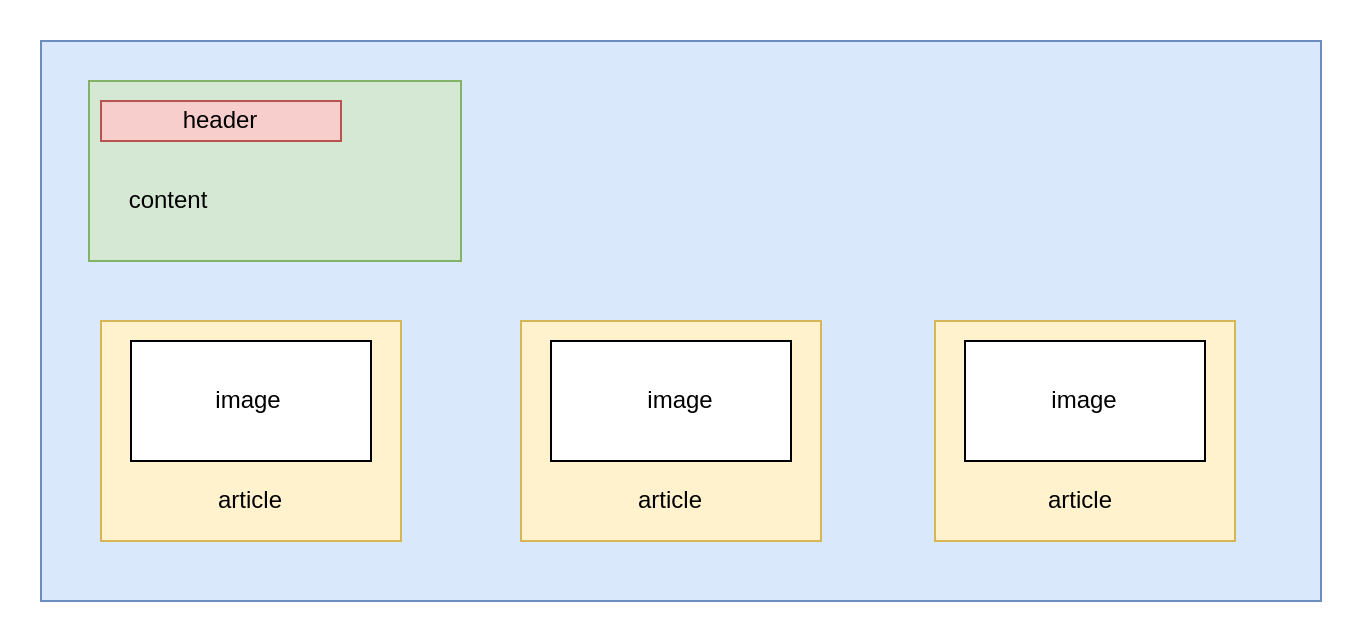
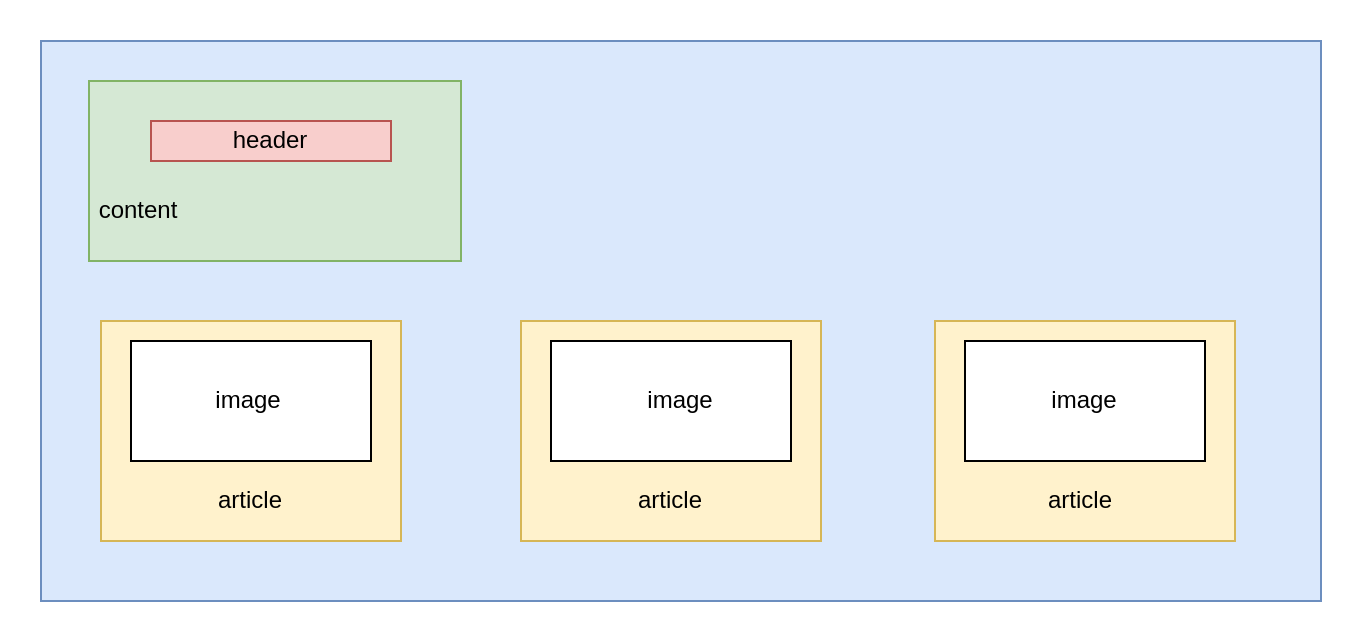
  <mxCell id="0" />
  <mxCell id="1" parent="0" />
  <mxCell id="2" value="" style="rounded=0;whiteSpace=wrap;html=1;fillColor=#dae8fc;strokeColor=#6c8ebf;" vertex="1" parent="1"><mxGeometry x="20" y="20" width="640" height="280" as="geometry" /></mxCell>
  <mxCell id="3" value="" style="rounded=0;whiteSpace=wrap;html=1;fillColor=#fff2cc;strokeColor=#d6b656;" vertex="1" parent="1"><mxGeometry x="50" y="160" width="150" height="110" as="geometry" /></mxCell>
  <mxCell id="4" value="&lt;br&gt;&lt;br&gt;&lt;div style=&quot;text-align: left&quot;&gt;&lt;br&gt;&lt;/div&gt;" style="rounded=0;whiteSpace=wrap;html=1;fillColor=#d5e8d4;strokeColor=#82b366;" vertex="1" parent="1"><mxGeometry x="44" y="40" width="186" height="90" as="geometry" /></mxCell>
- <mxCell id="5" value="header" style="rounded=0;whiteSpace=wrap;html=1;fillColor=#f8cecc;strokeColor=#b85450;" vertex="1" parent="1"><mxGeometry x="50" y="50" width="120" height="20" as="geometry" /></mxCell>
- <mxCell id="6" value="content" style="text;html=1;strokeColor=none;fillColor=none;align=center;verticalAlign=middle;whiteSpace=wrap;rounded=0;" vertex="1" parent="1"><mxGeometry x="64" y="90" width="40" height="20" as="geometry" /></mxCell>
+ <mxCell id="5" value="header" style="rounded=0;whiteSpace=wrap;html=1;fillColor=#f8cecc;strokeColor=#b85450;" vertex="1" parent="1"><mxGeometry x="75" y="60" width="120" height="20" as="geometry" /></mxCell>
+ <mxCell id="6" value="content" style="text;html=1;strokeColor=none;fillColor=none;align=center;verticalAlign=middle;whiteSpace=wrap;rounded=0;" vertex="1" parent="1"><mxGeometry x="49" y="95" width="40" height="20" as="geometry" /></mxCell>
  <mxCell id="7" value="" style="rounded=0;whiteSpace=wrap;html=1;" vertex="1" parent="1"><mxGeometry x="65" y="170" width="120" height="60" as="geometry" /></mxCell>
  <mxCell id="8" value="" style="rounded=0;whiteSpace=wrap;html=1;fillColor=#fff2cc;strokeColor=#d6b656;" vertex="1" parent="1"><mxGeometry x="260" y="160" width="150" height="110" as="geometry" /></mxCell>
  <mxCell id="9" value="" style="rounded=0;whiteSpace=wrap;html=1;fillColor=#fff2cc;strokeColor=#d6b656;" vertex="1" parent="1"><mxGeometry x="467" y="160" width="150" height="110" as="geometry" /></mxCell>
  <mxCell id="10" value="image" style="text;html=1;strokeColor=none;fillColor=none;align=center;verticalAlign=middle;whiteSpace=wrap;rounded=0;" vertex="1" parent="1"><mxGeometry x="104" y="190" width="40" height="20" as="geometry" /></mxCell>
  <mxCell id="11" value="article" style="text;html=1;strokeColor=none;fillColor=none;align=center;verticalAlign=middle;whiteSpace=wrap;rounded=0;" vertex="1" parent="1"><mxGeometry x="105" y="240" width="40" height="20" as="geometry" /></mxCell>
  <mxCell id="12" value="" style="rounded=0;whiteSpace=wrap;html=1;" vertex="1" parent="1"><mxGeometry x="275" y="170" width="120" height="60" as="geometry" /></mxCell>
  <mxCell id="13" value="image" style="text;html=1;strokeColor=none;fillColor=none;align=center;verticalAlign=middle;whiteSpace=wrap;rounded=0;" vertex="1" parent="1"><mxGeometry x="320" y="190" width="40" height="20" as="geometry" /></mxCell>
  <mxCell id="14" value="article" style="text;html=1;strokeColor=none;fillColor=none;align=center;verticalAlign=middle;whiteSpace=wrap;rounded=0;" vertex="1" parent="1"><mxGeometry x="315" y="240" width="40" height="20" as="geometry" /></mxCell>
  <mxCell id="15" value="image" style="text;html=1;strokeColor=none;fillColor=none;align=center;verticalAlign=middle;whiteSpace=wrap;rounded=0;" vertex="1" parent="1"><mxGeometry x="520" y="190" width="40" height="20" as="geometry" /></mxCell>
  <mxCell id="16" value="" style="rounded=0;whiteSpace=wrap;html=1;" vertex="1" parent="1"><mxGeometry x="482" y="170" width="120" height="60" as="geometry" /></mxCell>
  <mxCell id="17" value="image" style="text;html=1;strokeColor=none;fillColor=none;align=center;verticalAlign=middle;whiteSpace=wrap;rounded=0;" vertex="1" parent="1"><mxGeometry x="522" y="190" width="40" height="20" as="geometry" /></mxCell>
  <mxCell id="18" value="article" style="text;html=1;strokeColor=none;fillColor=none;align=center;verticalAlign=middle;whiteSpace=wrap;rounded=0;" vertex="1" parent="1"><mxGeometry x="520" y="240" width="40" height="20" as="geometry" /></mxCell>
